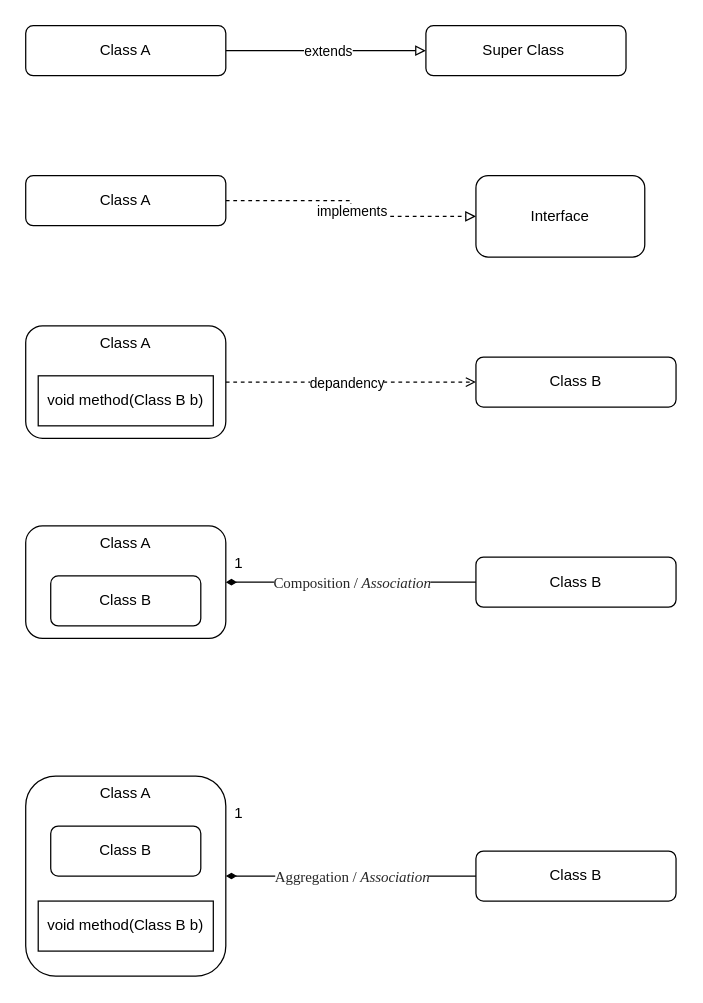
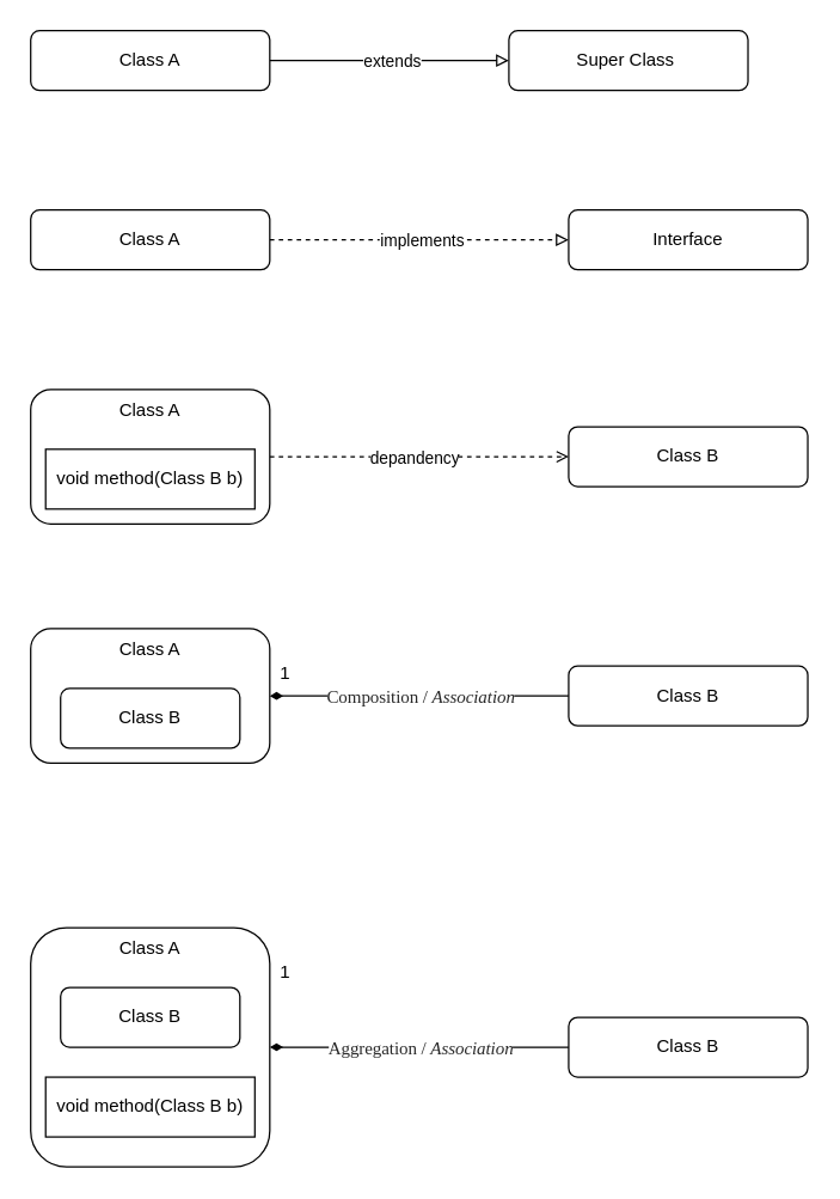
  <mxCell id="0" />
  <mxCell id="1" parent="0" />
  <mxCell id="2" style="edgeStyle=orthogonalEdgeStyle;rounded=0;orthogonalLoop=1;jettySize=auto;html=1;exitX=1;exitY=0.5;exitDx=0;exitDy=0;entryX=0;entryY=0.5;entryDx=0;entryDy=0;endArrow=block;endFill=0;strokeWidth=1;" edge="1" parent="1" source="4" target="5"><mxGeometry relative="1" as="geometry" /></mxCell>
  <mxCell id="3" value="extends" style="edgeLabel;html=1;align=center;verticalAlign=middle;resizable=0;points=[];" vertex="1" connectable="0" parent="2"><mxGeometry x="0.014" relative="1" as="geometry"><mxPoint as="offset" /></mxGeometry></mxCell>
  <mxCell id="4" value="Class A" style="rounded=1;whiteSpace=wrap;html=1;" vertex="1" parent="1"><mxGeometry x="20" y="20" width="160" height="40" as="geometry" /></mxCell>
  <mxCell id="5" value="Super Class&amp;nbsp;" style="rounded=1;whiteSpace=wrap;html=1;" vertex="1" parent="1"><mxGeometry x="340" y="20" width="160" height="40" as="geometry" /></mxCell>
  <mxCell id="6" style="edgeStyle=orthogonalEdgeStyle;rounded=0;orthogonalLoop=1;jettySize=auto;html=1;exitX=1;exitY=0.5;exitDx=0;exitDy=0;entryX=0;entryY=0.5;entryDx=0;entryDy=0;endArrow=block;endFill=0;strokeWidth=1;dashed=1;" edge="1" parent="1" source="8" target="9"><mxGeometry relative="1" as="geometry" /></mxCell>
  <mxCell id="7" value="implements" style="edgeLabel;html=1;align=center;verticalAlign=middle;resizable=0;points=[];" vertex="1" connectable="0" parent="6"><mxGeometry x="0.014" relative="1" as="geometry"><mxPoint as="offset" /></mxGeometry></mxCell>
  <mxCell id="8" value="Class A" style="rounded=1;whiteSpace=wrap;html=1;" vertex="1" parent="1"><mxGeometry x="20" y="140" width="160" height="40" as="geometry" /></mxCell>
- <mxCell id="9" value="Interface" style="rounded=1;whiteSpace=wrap;html=1;" vertex="1" parent="1"><mxGeometry x="380" y="140" width="135" height="65" as="geometry" /></mxCell>
+ <mxCell id="9" value="Interface" style="rounded=1;whiteSpace=wrap;html=1;" vertex="1" parent="1"><mxGeometry x="380" y="140" width="160" height="40" as="geometry" /></mxCell>
  <mxCell id="10" style="edgeStyle=orthogonalEdgeStyle;rounded=0;orthogonalLoop=1;jettySize=auto;html=1;exitX=1;exitY=0.5;exitDx=0;exitDy=0;entryX=0;entryY=0.5;entryDx=0;entryDy=0;dashed=1;strokeWidth=1;endArrow=open;endFill=0;" edge="1" parent="1" source="12" target="13"><mxGeometry relative="1" as="geometry" /></mxCell>
  <mxCell id="11" value="depandency" style="edgeLabel;html=1;align=center;verticalAlign=middle;resizable=0;points=[];" vertex="1" connectable="0" parent="10"><mxGeometry x="-0.037" relative="1" as="geometry"><mxPoint as="offset" /></mxGeometry></mxCell>
  <mxCell id="12" value="Class A" style="rounded=1;whiteSpace=wrap;html=1;verticalAlign=top;" vertex="1" parent="1"><mxGeometry x="20" y="260" width="160" height="90" as="geometry" /></mxCell>
  <mxCell id="13" value="Class B" style="rounded=1;whiteSpace=wrap;html=1;" vertex="1" parent="1"><mxGeometry x="380" y="285" width="160" height="40" as="geometry" /></mxCell>
  <mxCell id="14" value="void method(Class B b)" style="rounded=0;whiteSpace=wrap;html=1;" vertex="1" parent="1"><mxGeometry x="30" y="300" width="140" height="40" as="geometry" /></mxCell>
  <mxCell id="15" value="Class A" style="rounded=1;whiteSpace=wrap;html=1;verticalAlign=top;" vertex="1" parent="1"><mxGeometry x="20" y="420" width="160" height="90" as="geometry" /></mxCell>
  <mxCell id="16" style="edgeStyle=orthogonalEdgeStyle;rounded=0;orthogonalLoop=1;jettySize=auto;html=1;exitX=0;exitY=0.5;exitDx=0;exitDy=0;entryX=1;entryY=0.5;entryDx=0;entryDy=0;strokeWidth=1;endArrow=diamondThin;endFill=1;" edge="1" parent="1" source="18" target="15"><mxGeometry relative="1" as="geometry" /></mxCell>
  <mxCell id="17" value="&lt;span style=&quot;box-sizing: inherit; font-family: source-serif-pro, Georgia, Cambria, &amp;quot;Times New Roman&amp;quot;, Times, serif; color: rgb(41, 41, 41); letter-spacing: -0.06px; text-align: start;&quot; class=&quot;jq ih&quot;&gt;&lt;font style=&quot;font-size: 12px;&quot;&gt;Composition /&amp;nbsp;&lt;/font&gt;&lt;/span&gt;&lt;em style=&quot;box-sizing: inherit; color: rgb(41, 41, 41); font-family: source-serif-pro, Georgia, Cambria, &amp;quot;Times New Roman&amp;quot;, Times, serif; letter-spacing: -0.06px; text-align: start;&quot; class=&quot;lb&quot;&gt;&lt;font style=&quot;font-size: 12px;&quot;&gt;Association&lt;/font&gt;&lt;/em&gt;" style="edgeLabel;html=1;align=center;verticalAlign=middle;resizable=0;points=[];" vertex="1" connectable="0" parent="16"><mxGeometry x="-0.004" relative="1" as="geometry"><mxPoint as="offset" /></mxGeometry></mxCell>
  <mxCell id="18" value="Class B" style="rounded=1;whiteSpace=wrap;html=1;" vertex="1" parent="1"><mxGeometry x="380" y="445" width="160" height="40" as="geometry" /></mxCell>
  <mxCell id="19" value="Class B" style="rounded=1;whiteSpace=wrap;html=1;" vertex="1" parent="1"><mxGeometry x="40" y="460" width="120" height="40" as="geometry" /></mxCell>
  <mxCell id="20" value="1" style="text;html=1;align=center;verticalAlign=middle;resizable=0;points=[];autosize=1;strokeColor=none;fillColor=none;" vertex="1" parent="1"><mxGeometry x="175" y="435" width="30" height="30" as="geometry" /></mxCell>
  <mxCell id="21" value="Class A" style="rounded=1;whiteSpace=wrap;html=1;verticalAlign=top;" vertex="1" parent="1"><mxGeometry x="20" y="620" width="160" height="160" as="geometry" /></mxCell>
  <mxCell id="22" style="edgeStyle=orthogonalEdgeStyle;rounded=0;orthogonalLoop=1;jettySize=auto;html=1;exitX=0;exitY=0.5;exitDx=0;exitDy=0;entryX=1;entryY=0.5;entryDx=0;entryDy=0;strokeWidth=1;endArrow=diamondThin;endFill=1;" edge="1" parent="1" source="24" target="21"><mxGeometry relative="1" as="geometry" /></mxCell>
  <mxCell id="23" value="&lt;span style=&quot;box-sizing: inherit; font-family: source-serif-pro, Georgia, Cambria, &amp;quot;Times New Roman&amp;quot;, Times, serif; color: rgb(41, 41, 41); letter-spacing: -0.06px; text-align: start;&quot; class=&quot;jq ih&quot;&gt;&lt;font style=&quot;font-size: 12px;&quot;&gt;Aggregation&amp;nbsp;&lt;/font&gt;&lt;/span&gt;&lt;span style=&quot;box-sizing: inherit; font-family: source-serif-pro, Georgia, Cambria, &amp;quot;Times New Roman&amp;quot;, Times, serif; color: rgb(41, 41, 41); letter-spacing: -0.06px; text-align: start;&quot; class=&quot;jq ih&quot;&gt;&lt;font style=&quot;font-size: 12px;&quot;&gt;/&amp;nbsp;&lt;/font&gt;&lt;/span&gt;&lt;em style=&quot;box-sizing: inherit; color: rgb(41, 41, 41); font-family: source-serif-pro, Georgia, Cambria, &amp;quot;Times New Roman&amp;quot;, Times, serif; letter-spacing: -0.06px; text-align: start;&quot; class=&quot;lb&quot;&gt;&lt;font style=&quot;font-size: 12px;&quot;&gt;Association&lt;/font&gt;&lt;/em&gt;" style="edgeLabel;html=1;align=center;verticalAlign=middle;resizable=0;points=[];" vertex="1" connectable="0" parent="22"><mxGeometry x="-0.004" relative="1" as="geometry"><mxPoint as="offset" /></mxGeometry></mxCell>
  <mxCell id="24" value="Class B" style="rounded=1;whiteSpace=wrap;html=1;" vertex="1" parent="1"><mxGeometry x="380" y="680" width="160" height="40" as="geometry" /></mxCell>
  <mxCell id="25" value="Class B" style="rounded=1;whiteSpace=wrap;html=1;" vertex="1" parent="1"><mxGeometry x="40" y="660" width="120" height="40" as="geometry" /></mxCell>
  <mxCell id="26" value="1" style="text;html=1;align=center;verticalAlign=middle;resizable=0;points=[];autosize=1;strokeColor=none;fillColor=none;" vertex="1" parent="1"><mxGeometry x="175" y="635" width="30" height="30" as="geometry" /></mxCell>
  <mxCell id="27" value="void method(Class B b)" style="rounded=0;whiteSpace=wrap;html=1;" vertex="1" parent="1"><mxGeometry x="30" y="720" width="140" height="40" as="geometry" /></mxCell>
